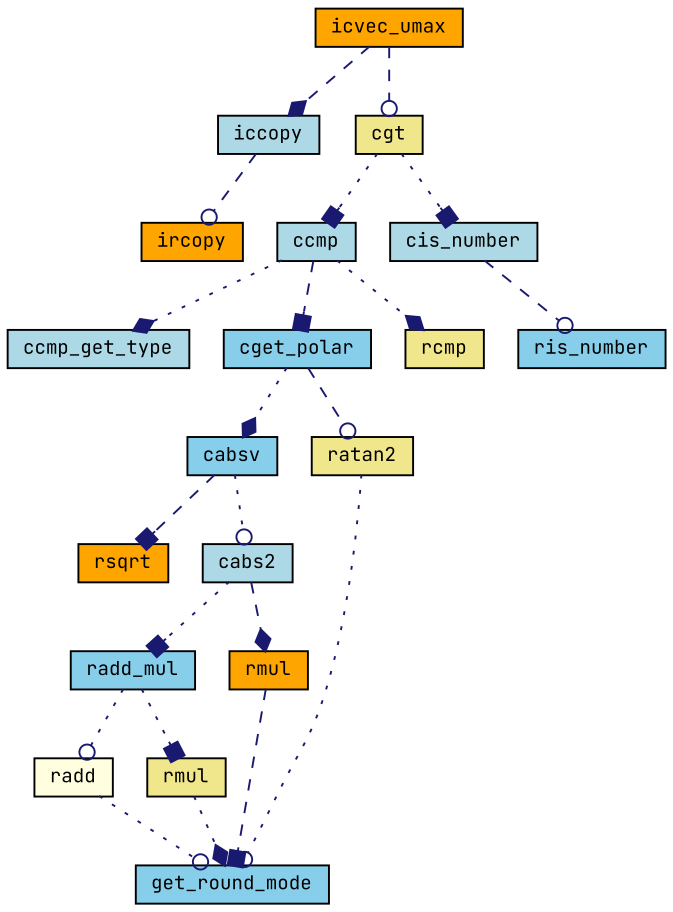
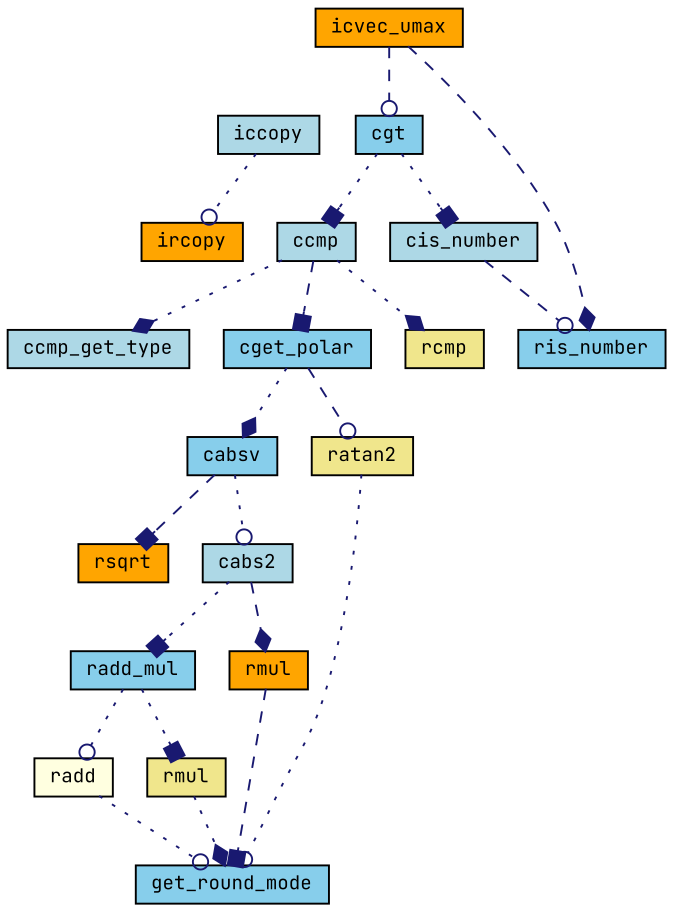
  digraph {
    fontname="JetBrains Mono"
    rankdir=TB
    node [color=black fillcolor=lightblue fontname="JetBrains Mono" fontsize=10 shape=record style=filled]
    edge [arrowhead=odot color=midnightblue fontname="JetBrains Mono" fontsize=10 labelfontname=Helvetica labelfontsize=10 style=dotted]
    n1 [fillcolor=orange fontcolor=black height=0.2 label=icvec_umax width=0.4]
    n2 [height=0.2 label=iccopy width=0.4]
-   n3 [fillcolor=khaki height=0.2 label=cgt width=0.4]
+   n3 [fillcolor=skyblue height=0.2 label=cgt width=0.4]
    n4 [fillcolor=orange height=0.2 label=ircopy width=0.4]
    n5 [height=0.2 label=cis_number width=0.4]
    n6 [height=0.2 label=ccmp width=0.4]
    n7 [fillcolor=skyblue height=0.2 label=ris_number width=0.4]
    n8 [height=0.2 label=ccmp_get_type width=0.4]
    n9 [fillcolor=skyblue height=0.2 label=cget_polar width=0.4]
    n10 [fillcolor=khaki height=0.2 label=rcmp width=0.4]
    n11 [fillcolor=skyblue height=0.2 label=cabsv width=0.4]
    n12 [fillcolor=khaki height=0.2 label=ratan2 width=0.4]
    n13 [height=0.2 label=cabs2 width=0.4]
    n14 [fillcolor=orange height=0.2 label=rsqrt width=0.4]
    n15 [fillcolor=skyblue height=0.2 label=get_round_mode width=0.4]
    n16 [fillcolor=orange height=0.2 label=rmul width=0.4]
    n17 [fillcolor=skyblue height=0.2 label=radd_mul width=0.4]
    n18 [fillcolor=khaki height=0.2 label=rmul width=0.4]
    n19 [fillcolor=lightyellow height=0.2 label=radd width=0.4]
-   n1 -> n2 [arrowhead=diamond style=dashed]
+   n1 -> n7 [arrowhead=diamond style=dashed]
    n1 -> n3 [style=dashed]
-   n2 -> n4 [style=dashed]
+   n2 -> n4
    n3 -> n5 [arrowhead=box]
    n3 -> n6 [arrowhead=box]
    n5 -> n7 [style=dashed]
    n6 -> n8 [arrowhead=diamond]
    n6 -> n9 [arrowhead=box style=dashed]
    n6 -> n10 [arrowhead=diamond]
    n9 -> n11 [arrowhead=diamond]
    n9 -> n12 [style=dashed]
    n11 -> n13
    n11 -> n14 [arrowhead=box style=dashed]
    n12 -> n15
    n13 -> n16 [arrowhead=diamond style=dashed]
    n13 -> n17 [arrowhead=box]
    n16 -> n15 [arrowhead=box style=dashed]
    n17 -> n18 [arrowhead=box]
    n17 -> n19
    n18 -> n15 [arrowhead=diamond]
    n19 -> n15
  }
